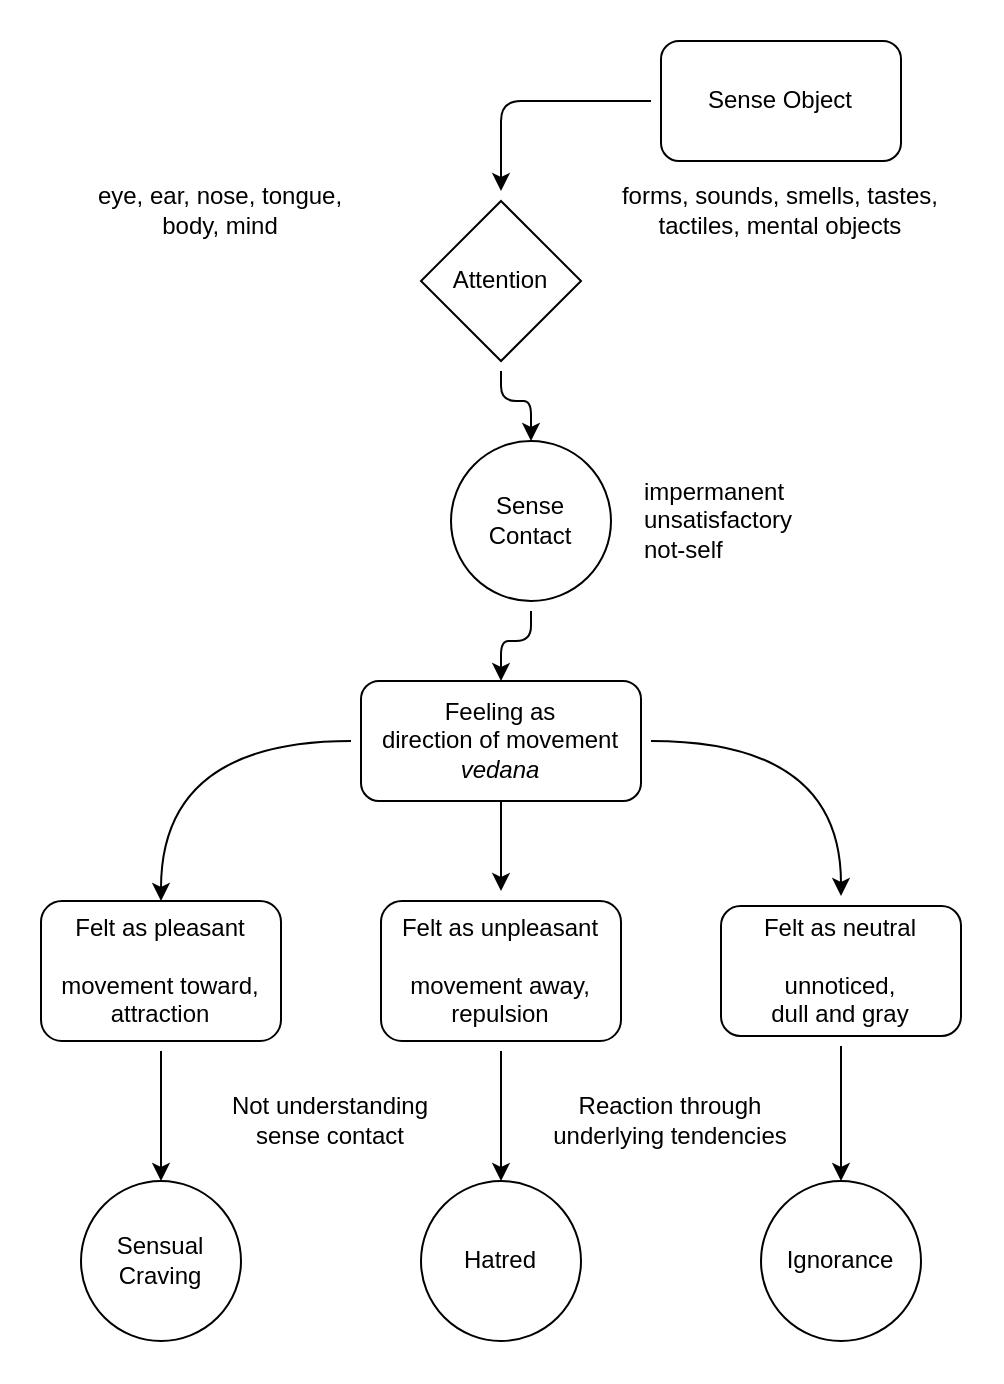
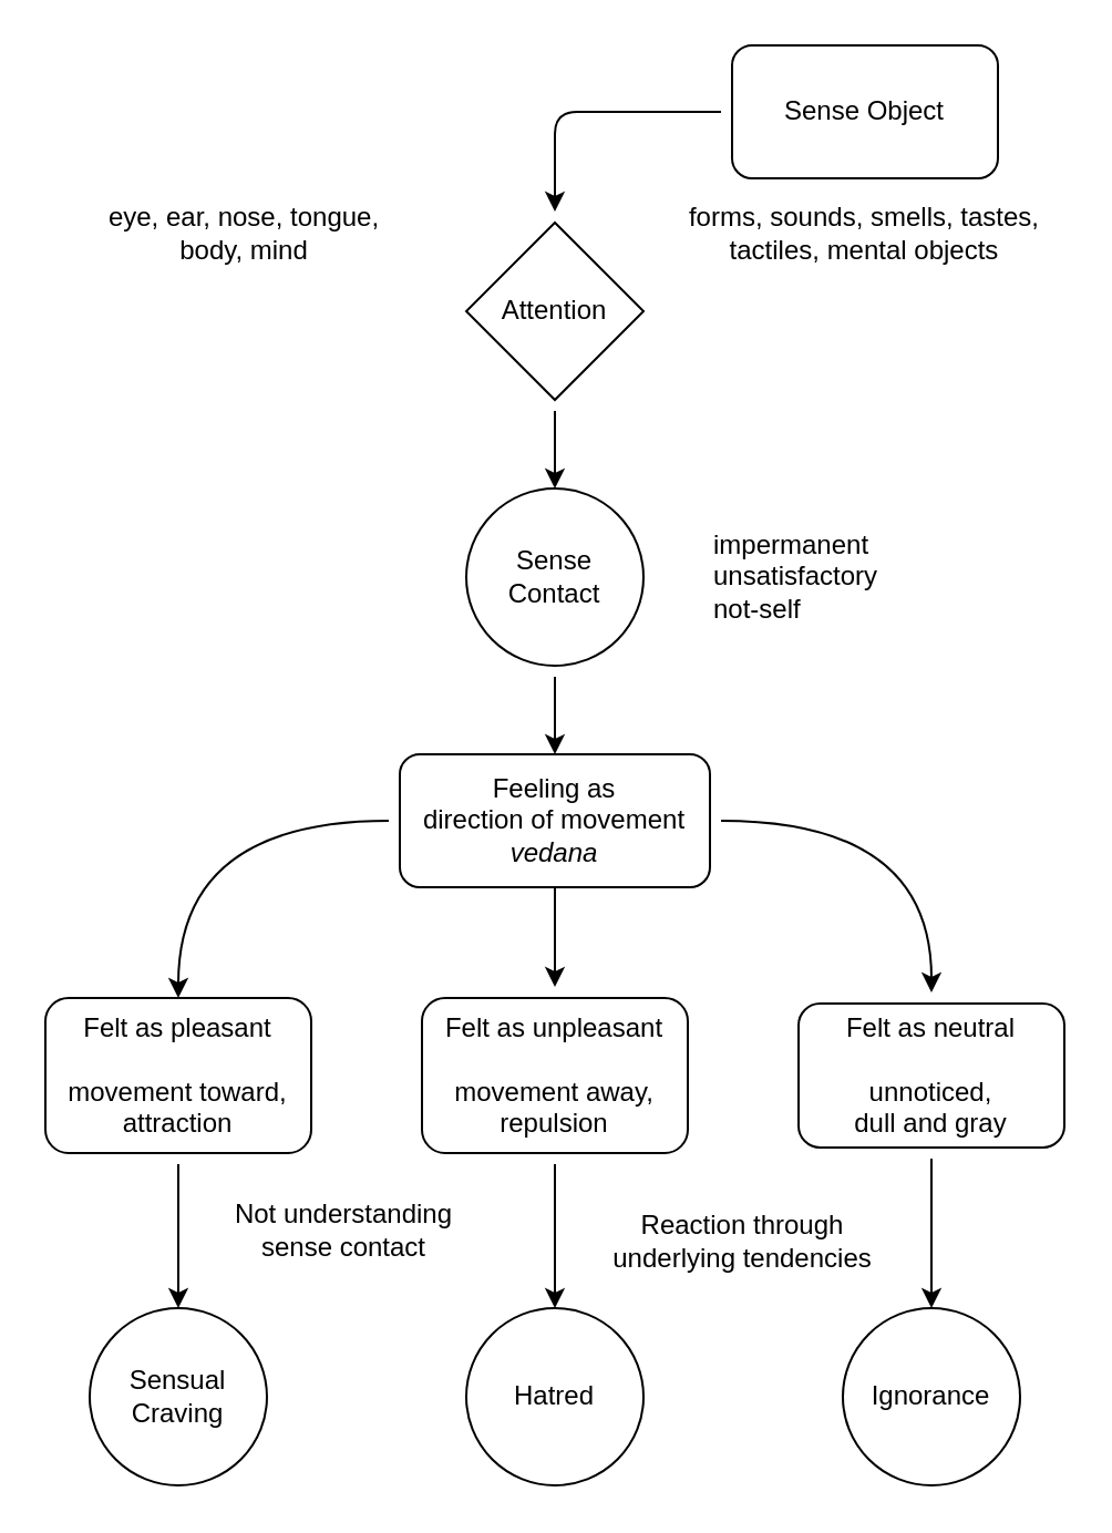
  <mxCell id="0" />
  <mxCell id="1" parent="0" />
  <mxCell id="2" value="eye, ear, nose, tongue, body, mind" style="text;html=1;strokeColor=none;fillColor=none;align=center;verticalAlign=middle;whiteSpace=wrap;rounded=0;" parent="1" vertex="1"><mxGeometry x="40" y="90" width="140" height="30" as="geometry" /></mxCell>
  <mxCell id="3" style="edgeStyle=orthogonalEdgeStyle;rounded=1;orthogonalLoop=1;jettySize=auto;html=1;targetPerimeterSpacing=5;sourcePerimeterSpacing=5;" parent="1" source="4" target="13" edge="1"><mxGeometry relative="1" as="geometry" /></mxCell>
  <mxCell id="4" value="Sense Object" style="rounded=1;whiteSpace=wrap;html=1;" parent="1" vertex="1"><mxGeometry x="330" y="20" width="120" height="60" as="geometry" /></mxCell>
  <mxCell id="5" value="forms, sounds, smells, tastes, tactiles, mental objects" style="text;html=1;strokeColor=none;fillColor=none;align=center;verticalAlign=middle;whiteSpace=wrap;rounded=0;" parent="1" vertex="1"><mxGeometry x="300" y="90" width="180" height="30" as="geometry" /></mxCell>
  <mxCell id="6" style="edgeStyle=orthogonalEdgeStyle;orthogonalLoop=1;jettySize=auto;html=1;entryX=0.5;entryY=0;entryDx=0;entryDy=0;curved=1;targetPerimeterSpacing=5;sourcePerimeterSpacing=5;" parent="1" source="9" target="15" edge="1"><mxGeometry relative="1" as="geometry" /></mxCell>
  <mxCell id="7" style="edgeStyle=orthogonalEdgeStyle;orthogonalLoop=1;jettySize=auto;html=1;curved=1;targetPerimeterSpacing=5;sourcePerimeterSpacing=5;" parent="1" source="9" target="21" edge="1"><mxGeometry relative="1" as="geometry" /></mxCell>
  <mxCell id="8" style="edgeStyle=orthogonalEdgeStyle;rounded=1;orthogonalLoop=1;jettySize=auto;html=1;exitX=0.5;exitY=1;exitDx=0;exitDy=0;targetPerimeterSpacing=5;sourcePerimeterSpacing=5;" parent="1" source="9" target="18" edge="1"><mxGeometry relative="1" as="geometry" /></mxCell>
  <mxCell id="9" value="Feeling as&lt;br&gt;direction of movement&lt;br&gt;&lt;i&gt;vedana&lt;/i&gt;" style="rounded=1;whiteSpace=wrap;html=1;" parent="1" vertex="1"><mxGeometry x="180" y="340" width="140" height="60" as="geometry" /></mxCell>
  <mxCell id="10" style="edgeStyle=orthogonalEdgeStyle;rounded=1;orthogonalLoop=1;jettySize=auto;html=1;entryX=0.5;entryY=0;entryDx=0;entryDy=0;targetPerimeterSpacing=5;sourcePerimeterSpacing=5;" parent="1" source="11" target="9" edge="1"><mxGeometry relative="1" as="geometry" /></mxCell>
- <mxCell id="11" value="Sense&lt;br&gt;Contact" style="ellipse;whiteSpace=wrap;html=1;aspect=fixed;" parent="1" vertex="1"><mxGeometry x="225" y="220" width="80" height="80" as="geometry" /></mxCell>
+ <mxCell id="11" value="Sense&lt;br&gt;Contact" style="ellipse;whiteSpace=wrap;html=1;aspect=fixed;" parent="1" vertex="1"><mxGeometry x="210" y="220" width="80" height="80" as="geometry" /></mxCell>
  <mxCell id="12" style="edgeStyle=orthogonalEdgeStyle;rounded=1;orthogonalLoop=1;jettySize=auto;html=1;entryX=0.5;entryY=0;entryDx=0;entryDy=0;targetPerimeterSpacing=5;sourcePerimeterSpacing=5;" parent="1" source="13" target="11" edge="1"><mxGeometry relative="1" as="geometry" /></mxCell>
  <mxCell id="13" value="Attention" style="rhombus;whiteSpace=wrap;html=1;" parent="1" vertex="1"><mxGeometry x="210" y="100" width="80" height="80" as="geometry" /></mxCell>
  <mxCell id="14" style="edgeStyle=orthogonalEdgeStyle;rounded=1;orthogonalLoop=1;jettySize=auto;html=1;entryX=0.5;entryY=0;entryDx=0;entryDy=0;targetPerimeterSpacing=5;sourcePerimeterSpacing=5;" parent="1" source="15" target="16" edge="1"><mxGeometry relative="1" as="geometry" /></mxCell>
  <mxCell id="15" value="Felt as pleasant&lt;br&gt;&lt;br&gt;movement toward,&lt;br&gt;attraction" style="rounded=1;whiteSpace=wrap;html=1;" parent="1" vertex="1"><mxGeometry x="20" y="450" width="120" height="70" as="geometry" /></mxCell>
  <mxCell id="16" value="Sensual&lt;br&gt;Craving" style="ellipse;whiteSpace=wrap;html=1;aspect=fixed;" parent="1" vertex="1"><mxGeometry x="40" y="590" width="80" height="80" as="geometry" /></mxCell>
  <mxCell id="17" style="edgeStyle=orthogonalEdgeStyle;rounded=1;orthogonalLoop=1;jettySize=auto;html=1;entryX=0.5;entryY=0;entryDx=0;entryDy=0;targetPerimeterSpacing=5;sourcePerimeterSpacing=5;" parent="1" source="18" target="19" edge="1"><mxGeometry relative="1" as="geometry" /></mxCell>
  <mxCell id="18" value="Felt as unpleasant&lt;br&gt;&lt;br&gt;movement away,&lt;br&gt;repulsion" style="rounded=1;whiteSpace=wrap;html=1;" parent="1" vertex="1"><mxGeometry x="190" y="450" width="120" height="70" as="geometry" /></mxCell>
  <mxCell id="19" value="Hatred" style="ellipse;whiteSpace=wrap;html=1;aspect=fixed;" parent="1" vertex="1"><mxGeometry x="210" y="590" width="80" height="80" as="geometry" /></mxCell>
  <mxCell id="20" style="edgeStyle=orthogonalEdgeStyle;rounded=1;orthogonalLoop=1;jettySize=auto;html=1;entryX=0.5;entryY=0;entryDx=0;entryDy=0;targetPerimeterSpacing=5;sourcePerimeterSpacing=5;" parent="1" source="21" target="22" edge="1"><mxGeometry relative="1" as="geometry" /></mxCell>
  <mxCell id="21" value="Felt as neutral&lt;br&gt;&lt;br&gt;unnoticed,&lt;br&gt;dull and gray" style="rounded=1;whiteSpace=wrap;html=1;" parent="1" vertex="1"><mxGeometry x="360" y="452.5" width="120" height="65" as="geometry" /></mxCell>
  <mxCell id="22" value="Ignorance" style="ellipse;whiteSpace=wrap;html=1;aspect=fixed;" parent="1" vertex="1"><mxGeometry x="380" y="590" width="80" height="80" as="geometry" /></mxCell>
  <mxCell id="23" value="Reaction through&lt;br&gt;underlying tendencies" style="text;html=1;strokeColor=none;fillColor=none;align=center;verticalAlign=middle;whiteSpace=wrap;rounded=0;" parent="1" vertex="1"><mxGeometry x="260" y="535" width="150" height="50" as="geometry" /></mxCell>
- <mxCell id="24" value="Not understanding&lt;br&gt;sense contact" style="text;html=1;strokeColor=none;fillColor=none;align=center;verticalAlign=middle;whiteSpace=wrap;rounded=0;" vertex="1" parent="1"><mxGeometry x="90" y="535" width="150" height="50" as="geometry" /></mxCell>
+ <mxCell id="24" value="Not understanding&lt;br&gt;sense contact" style="text;html=1;strokeColor=none;fillColor=none;align=center;verticalAlign=middle;whiteSpace=wrap;rounded=0;" vertex="1" parent="1"><mxGeometry x="80" y="530" width="150" height="50" as="geometry" /></mxCell>
  <mxCell id="25" value="impermanent&lt;br&gt;unsatisfactory&lt;br&gt;&lt;div&gt;&lt;span&gt;not-self&lt;/span&gt;&lt;/div&gt;" style="text;html=1;strokeColor=none;fillColor=none;align=left;verticalAlign=middle;whiteSpace=wrap;rounded=0;" vertex="1" parent="1"><mxGeometry x="320" y="232.5" width="100" height="55" as="geometry" /></mxCell>
